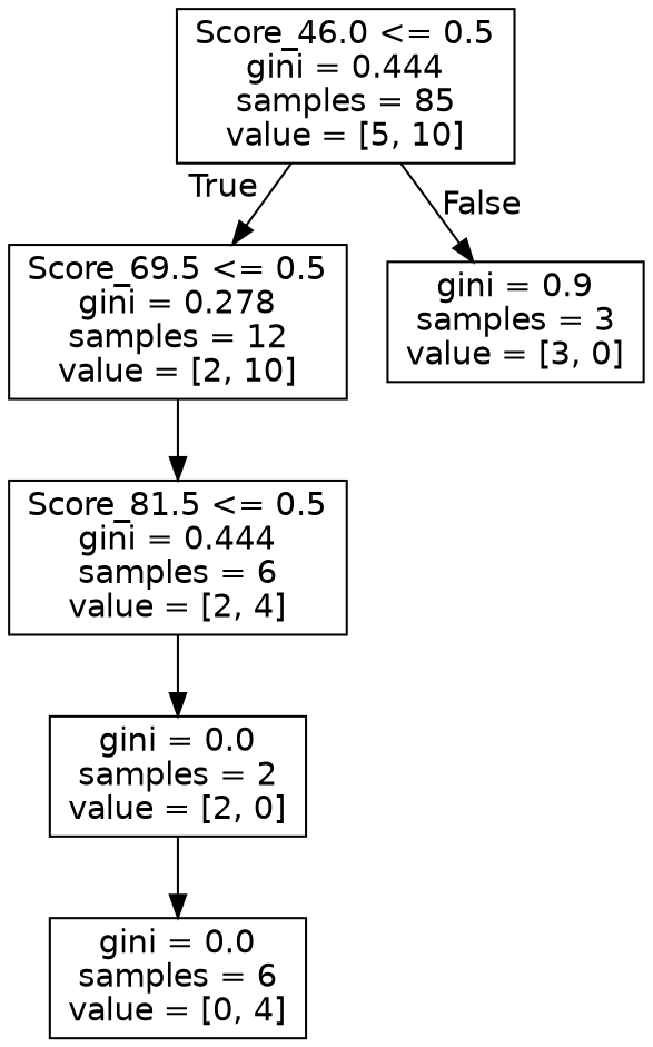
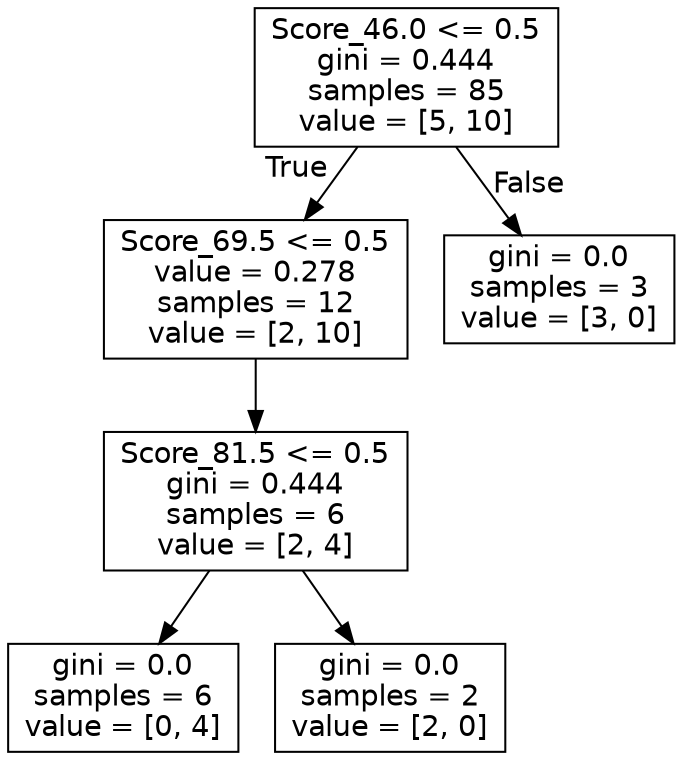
  digraph {
    node [fontname=helvetica shape=box]
    edge [fontname=helvetica]
    n1 [label="Score_46.0 <= 0.5\ngini = 0.444\nsamples = 85\nvalue = [5, 10]"]
-   n2 [label="Score_69.5 <= 0.5\ngini = 0.278\nsamples = 12\nvalue = [2, 10]"]
-   n3 [label="gini = 0.9\nsamples = 3\nvalue = [3, 0]"]
+   n2 [label="Score_69.5 <= 0.5\nvalue = 0.278\nsamples = 12\nvalue = [2, 10]"]
+   n3 [label="gini = 0.0\nsamples = 3\nvalue = [3, 0]"]
    n4 [label="Score_81.5 <= 0.5\ngini = 0.444\nsamples = 6\nvalue = [2, 4]"]
    n5 [label="gini = 0.0\nsamples = 6\nvalue = [0, 4]"]
    n6 [label="gini = 0.0\nsamples = 2\nvalue = [2, 0]"]
    n1 -> n2 [headlabel=True labelangle=45 labeldistance=2.5]
    n1 -> n3 [headlabel=False labelangle=-45 labeldistance=2.5]
    n2 -> n4
-   n6 -> n5
+   n4 -> n5
    n4 -> n6
  }
